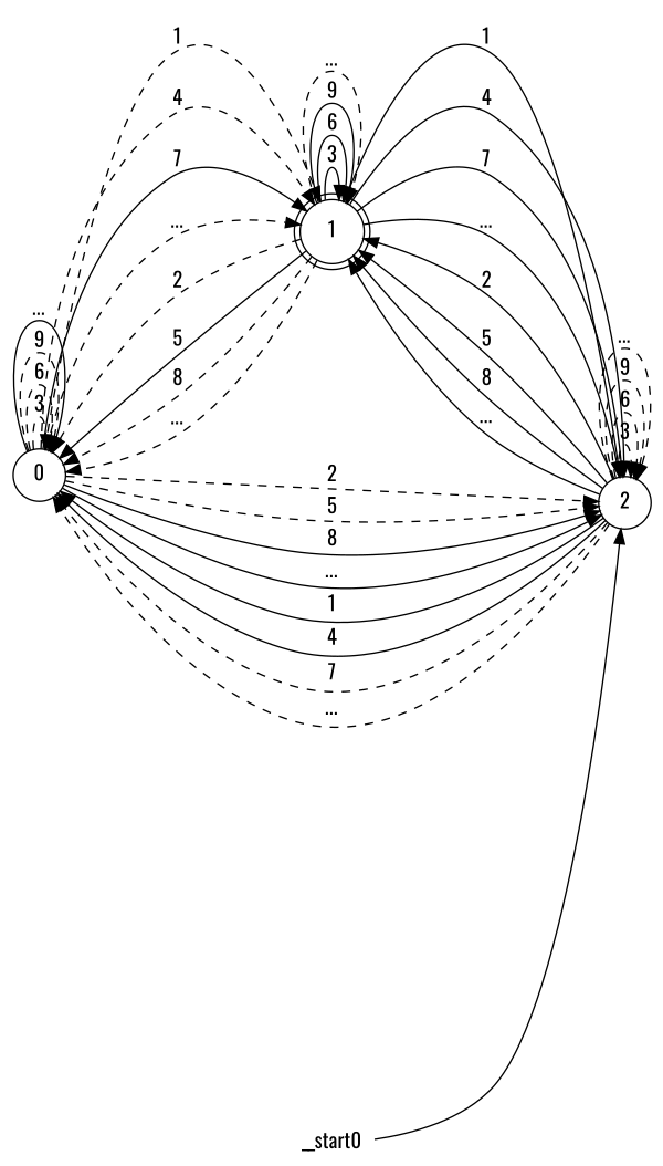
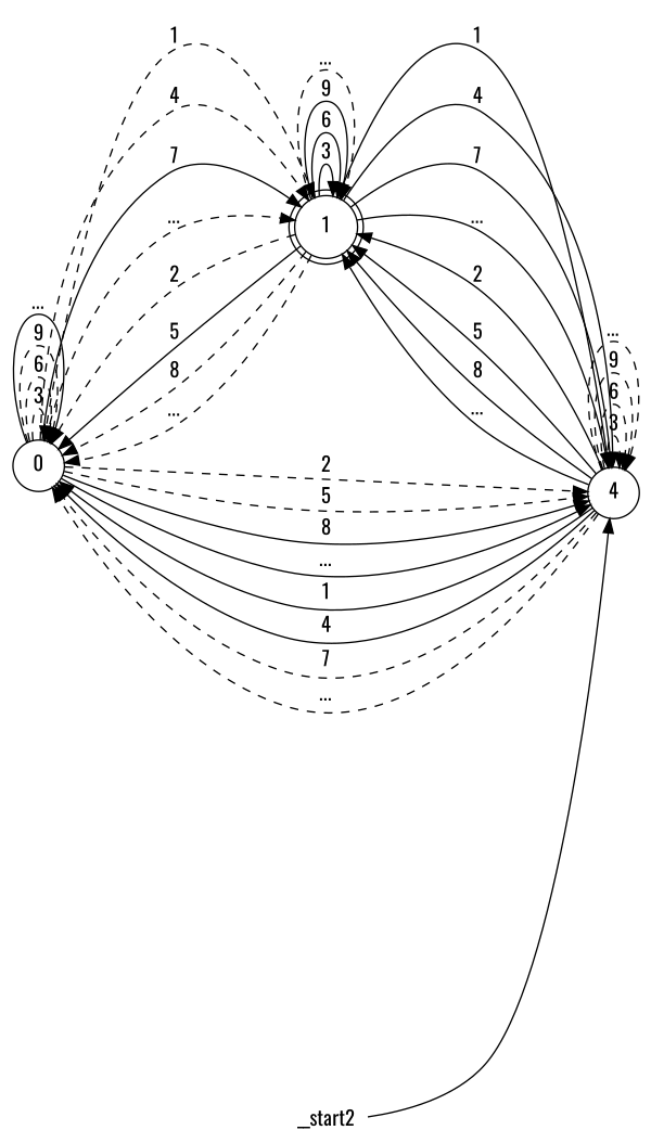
  digraph {
    fontname=Oswald
    nodesep=0.3
    rankdir=LR
    ranksep=2
    splines=true
    node [fontname=Oswald shape=circle]
    edge [fontname=Oswald style=solid]
    n1 [label=0]
    n2 [label=1 shape=doublecircle]
-   n3 [label=2]
-   __start0 [height=0 shape=none width=0]
+   n3 [label=4]
+   __start0 [height=0 shape=none width=0 label=__start2]
    n1 -> n1 [label=3 style=dashed]
    n1 -> n1 [label=6 style=dashed]
    n1 -> n1 [label=9 style=dashed]
    n1 -> n1 [label="..."]
    n1 -> n2 [label=1 style=dashed]
    n1 -> n2 [label=4 style=dashed]
    n1 -> n2 [label=7]
    n1 -> n2 [label="..." style=dashed]
    n1 -> n3 [label=2 style=dashed]
    n1 -> n3 [label=5 style=dashed]
    n1 -> n3 [label=8]
    n1 -> n3 [label="..."]
    n2 -> n1 [label=2 style=dashed]
    n2 -> n1 [label=5]
    n2 -> n1 [label=8 style=dashed]
    n2 -> n1 [label="..." style=dashed]
    n2 -> n2 [label=3]
    n2 -> n2 [label=6]
    n2 -> n2 [label=9]
    n2 -> n2 [label="..." style=dashed]
    n2 -> n3 [label=1]
    n2 -> n3 [label=4]
    n2 -> n3 [label=7]
    n2 -> n3 [label="..."]
    n3 -> n1 [label=1]
    n3 -> n1 [label=4]
    n3 -> n1 [label=7 style=dashed]
    n3 -> n1 [label="..." style=dashed]
    n3 -> n2 [label=2]
    n3 -> n2 [label=5]
    n3 -> n2 [label=8]
    n3 -> n2 [label="..."]
    n3 -> n3 [label=3 style=dashed]
    n3 -> n3 [label=6 style=dashed]
    n3 -> n3 [label=9 style=dashed]
    n3 -> n3 [label="..." style=dashed]
    __start0 -> n3
  }
